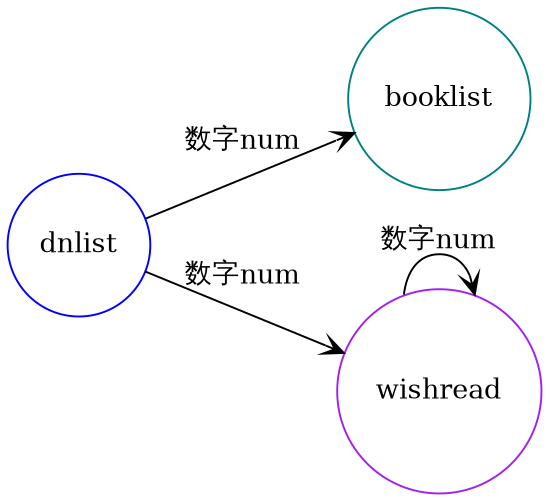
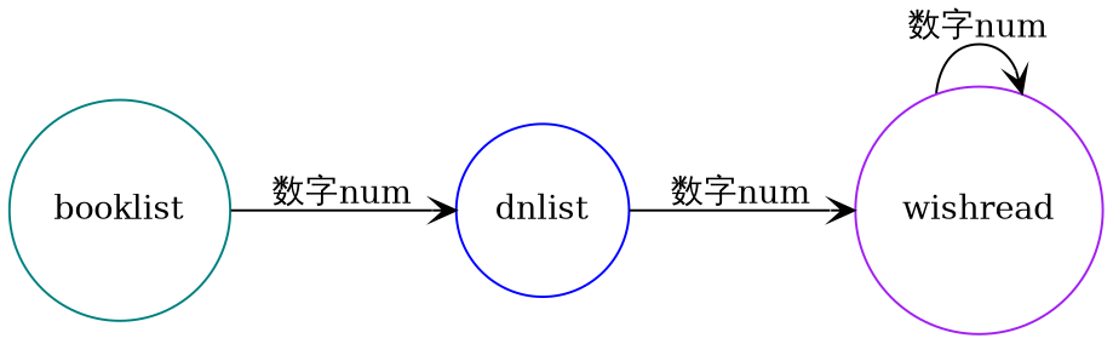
  digraph {
    rankdir=LR
    node [shape=circle]
    edge [arrowhead=vee style=solid]
    dnlist [color=blue]
    booklist [color=teal]
    wishread [color=purple]
-   dnlist -> booklist [label="数字num"]
+   booklist -> dnlist [label="数字num"]
    dnlist -> wishread [label="数字num"]
    wishread -> wishread [label="数字num"]
  }
